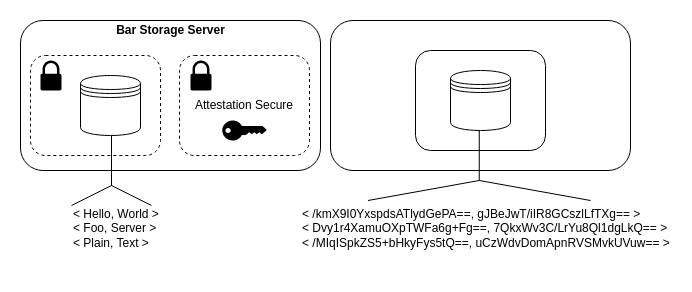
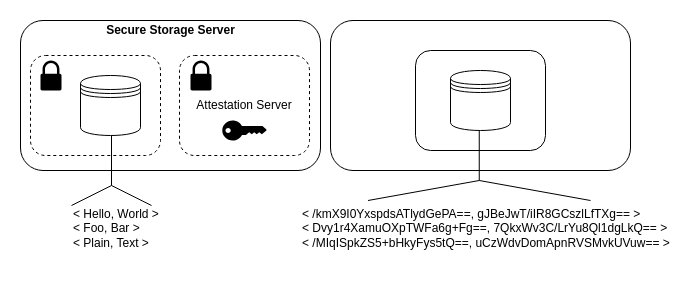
  <mxCell id="0" />
  <mxCell id="1" parent="0" />
  <mxCell id="2" value="" style="rounded=1;whiteSpace=wrap;html=1;fillColor=none;" vertex="1" parent="1"><mxGeometry x="20" y="20" width="300" height="150" as="geometry" /></mxCell>
  <mxCell id="3" value="" style="rounded=1;whiteSpace=wrap;html=1;dashed=1;fillColor=none;" vertex="1" parent="1"><mxGeometry x="30" y="55" width="130" height="100" as="geometry" /></mxCell>
  <mxCell id="4" value="" style="pointerEvents=1;shadow=0;dashed=0;html=1;strokeColor=none;labelPosition=center;verticalLabelPosition=bottom;verticalAlign=top;outlineConnect=0;align=center;shape=mxgraph.office.security.lock_protected;fillColor=#000000;" vertex="1" parent="1"><mxGeometry x="40" y="60" width="21" height="30" as="geometry" /></mxCell>
  <mxCell id="5" value="" style="shape=datastore;whiteSpace=wrap;html=1;" vertex="1" parent="1"><mxGeometry x="80" y="75" width="60" height="60" as="geometry" /></mxCell>
- <mxCell id="6" value="Attestation Secure" style="rounded=1;whiteSpace=wrap;html=1;dashed=1;fillColor=none;" vertex="1" parent="1"><mxGeometry x="179" y="55" width="130" height="100" as="geometry" /></mxCell>
+ <mxCell id="6" value="Attestation Server" style="rounded=1;whiteSpace=wrap;html=1;dashed=1;fillColor=none;" vertex="1" parent="1"><mxGeometry x="179" y="55" width="130" height="100" as="geometry" /></mxCell>
  <mxCell id="7" value="" style="pointerEvents=1;shadow=0;dashed=0;html=1;strokeColor=none;labelPosition=center;verticalLabelPosition=bottom;verticalAlign=top;outlineConnect=0;align=center;shape=mxgraph.office.security.lock_protected;fillColor=#000000;" vertex="1" parent="1"><mxGeometry x="190" y="60" width="21" height="30" as="geometry" /></mxCell>
- <mxCell id="8" value="&lt;b&gt;Bar Storage Server&lt;/b&gt;" style="text;html=1;align=center;verticalAlign=middle;resizable=0;points=[];autosize=1;" vertex="1" parent="1"><mxGeometry x="100" y="20" width="140" height="20" as="geometry" /></mxCell>
- <mxCell id="9" value="&amp;lt; Hello, World &amp;gt;&lt;br&gt;&amp;lt; Foo, Server &amp;gt;&lt;br&gt;&amp;lt; Plain, Text &amp;gt;" style="text;html=1;strokeColor=none;fillColor=none;align=left;verticalAlign=top;whiteSpace=wrap;rounded=0;" vertex="1" parent="1"><mxGeometry x="71" y="200" width="100" height="70" as="geometry" /></mxCell>
+ <mxCell id="8" value="&lt;b&gt;Secure Storage Server&lt;/b&gt;" style="text;html=1;align=center;verticalAlign=middle;resizable=0;points=[];autosize=1;" vertex="1" parent="1"><mxGeometry x="100" y="20" width="140" height="20" as="geometry" /></mxCell>
+ <mxCell id="9" value="&amp;lt; Hello, World &amp;gt;&lt;br&gt;&amp;lt; Foo, Bar &amp;gt;&lt;br&gt;&amp;lt; Plain, Text &amp;gt;" style="text;html=1;strokeColor=none;fillColor=none;align=left;verticalAlign=top;whiteSpace=wrap;rounded=0;" vertex="1" parent="1"><mxGeometry x="71" y="200" width="100" height="70" as="geometry" /></mxCell>
  <mxCell id="10" value="" style="shape=mxgraph.pid.fittings.funnel;html=1;pointerEvents=1;align=center;verticalLabelPosition=bottom;verticalAlign=top;dashed=0;rotation=-180;" vertex="1" parent="1"><mxGeometry x="71" y="135" width="80" height="70" as="geometry" /></mxCell>
  <mxCell id="11" value="" style="rounded=1;whiteSpace=wrap;html=1;fillColor=none;" vertex="1" parent="1"><mxGeometry x="330" y="20" width="300" height="150" as="geometry" /></mxCell>
  <mxCell id="12" value="" style="rounded=1;whiteSpace=wrap;html=1;fillColor=none;" vertex="1" parent="1"><mxGeometry x="415" y="50" width="130" height="100" as="geometry" /></mxCell>
  <mxCell id="13" value="" style="shape=datastore;whiteSpace=wrap;html=1;" vertex="1" parent="1"><mxGeometry x="450" y="70" width="60" height="60" as="geometry" /></mxCell>
  <mxCell id="14" value="" style="shape=mxgraph.pid.fittings.funnel;html=1;pointerEvents=1;align=center;verticalLabelPosition=bottom;verticalAlign=top;dashed=0;rotation=-180;" vertex="1" parent="1"><mxGeometry x="367.5" y="130" width="222.5" height="70" as="geometry" /></mxCell>
  <mxCell id="15" value="&amp;lt; /kmX9I0YxspdsATlydGePA==, gJBeJwT/iIR8GCszlLfTXg== &amp;gt;&lt;br&gt;&amp;lt; Dvy1r4XamuOXpTWFa6g+Fg==, 7QkxWv3C/LrYu8Ql1dgLkQ== &amp;gt;&lt;br&gt;&amp;lt; /MIqISpkZS5+bHkyFys5tQ==, uCzWdvDomApnRVSMvkUVuw== &amp;gt;" style="text;html=1;strokeColor=none;fillColor=none;align=left;verticalAlign=top;whiteSpace=wrap;rounded=0;" vertex="1" parent="1"><mxGeometry x="300" y="200" width="370" height="70" as="geometry" /></mxCell>
  <mxCell id="16" value="" style="points=[[0,0.5,0],[0.24,0,0],[0.5,0.28,0],[0.995,0.475,0],[0.5,0.72,0],[0.24,1,0]];verticalLabelPosition=bottom;html=1;verticalAlign=top;aspect=fixed;align=center;pointerEvents=1;shape=mxgraph.cisco19.key;strokeColor=none;fillColor=#000000;" vertex="1" parent="1"><mxGeometry x="221.78" y="120" width="44.44" height="20" as="geometry" /></mxCell>
